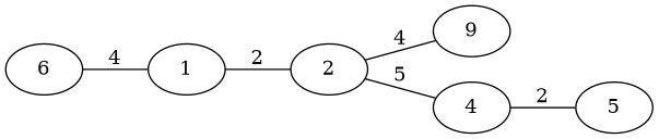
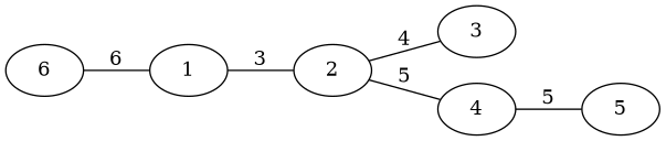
  graph {
    rankdir=LR
    1
    2
-   3 [label=9]
+   3
    4
    5
    6
-   1 -- 2 [label=2]
+   1 -- 2 [label=3]
    2 -- 3 [label=4]
    2 -- 4 [label=5]
-   4 -- 5 [label=2]
-   6 -- 1 [label=4]
+   4 -- 5 [label=5]
+   6 -- 1 [label=6]
  }
